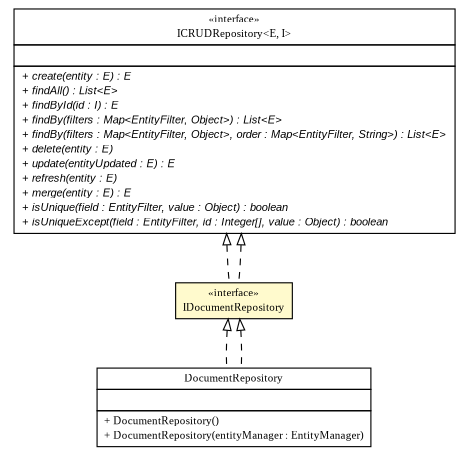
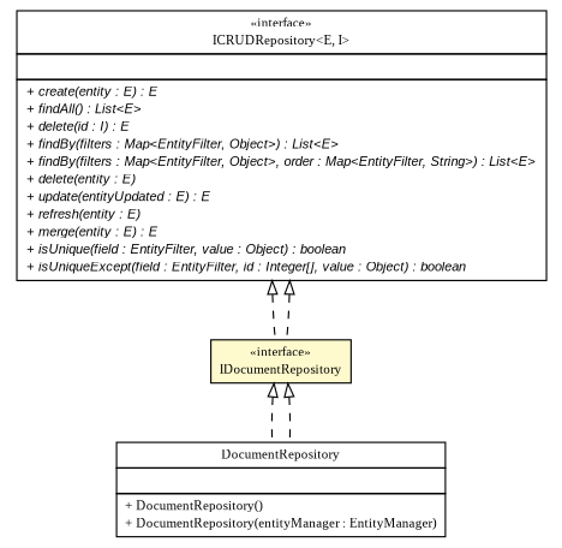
  digraph {
    nodesep=0.25
    ranksep=0.5
    fontname="Liberation Serif"
    node [fontcolor=black fontname="Liberation Serif" fontsize=10.0 shape=plaintext]
    edge [arrowtail=empty dir=back fontname="Liberation Serif" fontsize=10 headport=p labelfontname=arial labelfontsize=10 style=dashed tailport=p]
-   n1 [label=<<table title="gov.sandia.cf.dao.ICRUDRepository" border="0" cellborder="1" cellspacing="0" cellpadding="2" port="p" href="./ICRUDRepository.html"> 		<tr><td><table border="0" cellspacing="0" cellpadding="1"> <tr><td align="center" balign="center"> &#171;interface&#187; </td></tr> <tr><td align="center" balign="center"> ICRUDRepository&lt;E, I&gt; </td></tr> 		</table></td></tr> 		<tr><td><table border="0" cellspacing="0" cellpadding="1"> <tr><td align="left" balign="left">  </td></tr> 		</table></td></tr> 		<tr><td><table border="0" cellspacing="0" cellpadding="1"> <tr><td align="left" balign="left"><font face="arial italic" point-size="10.0"> + create(entity : E) : E </font></td></tr> <tr><td align="left" balign="left"><font face="arial italic" point-size="10.0"> + findAll() : List&lt;E&gt; </font></td></tr> <tr><td align="left" balign="left"><font face="arial italic" point-size="10.0"> + findById(id : I) : E </font></td></tr> <tr><td align="left" balign="left"><font face="arial italic" point-size="10.0"> + findBy(filters : Map&lt;EntityFilter, Object&gt;) : List&lt;E&gt; </font></td></tr> <tr><td align="left" balign="left"><font face="arial italic" point-size="10.0"> + findBy(filters : Map&lt;EntityFilter, Object&gt;, order : Map&lt;EntityFilter, String&gt;) : List&lt;E&gt; </font></td></tr> <tr><td align="left" balign="left"><font face="arial italic" point-size="10.0"> + delete(entity : E) </font></td></tr> <tr><td align="left" balign="left"><font face="arial italic" point-size="10.0"> + update(entityUpdated : E) : E </font></td></tr> <tr><td align="left" balign="left"><font face="arial italic" point-size="10.0"> + refresh(entity : E) </font></td></tr> <tr><td align="left" balign="left"><font face="arial italic" point-size="10.0"> + merge(entity : E) : E </font></td></tr> <tr><td align="left" balign="left"><font face="arial italic" point-size="10.0"> + isUnique(field : EntityFilter, value : Object) : boolean </font></td></tr> <tr><td align="left" balign="left"><font face="arial italic" point-size="10.0"> + isUniqueExcept(field : EntityFilter, id : Integer[], value : Object) : boolean </font></td></tr> 		</table></td></tr> 		</table>>]
+   n1 [label=<<table title="gov.sandia.cf.dao.ICRUDRepository" border="0" cellborder="1" cellspacing="0" cellpadding="2" port="p" href="./ICRUDRepository.html"> 		<tr><td><table border="0" cellspacing="0" cellpadding="1"> <tr><td align="center" balign="center"> &#171;interface&#187; </td></tr> <tr><td align="center" balign="center"> ICRUDRepository&lt;E, I&gt; </td></tr> 		</table></td></tr> 		<tr><td><table border="0" cellspacing="0" cellpadding="1"> <tr><td align="left" balign="left">  </td></tr> 		</table></td></tr> 		<tr><td><table border="0" cellspacing="0" cellpadding="1"> <tr><td align="left" balign="left"><font face="arial italic" point-size="10.0"> + create(entity : E) : E </font></td></tr> <tr><td align="left" balign="left"><font face="arial italic" point-size="10.0"> + findAll() : List&lt;E&gt; </font></td></tr> <tr><td align="left" balign="left"><font face="arial italic" point-size="10.0"> + delete(id : I) : E </font></td></tr> <tr><td align="left" balign="left"><font face="arial italic" point-size="10.0"> + findBy(filters : Map&lt;EntityFilter, Object&gt;) : List&lt;E&gt; </font></td></tr> <tr><td align="left" balign="left"><font face="arial italic" point-size="10.0"> + findBy(filters : Map&lt;EntityFilter, Object&gt;, order : Map&lt;EntityFilter, String&gt;) : List&lt;E&gt; </font></td></tr> <tr><td align="left" balign="left"><font face="arial italic" point-size="10.0"> + delete(entity : E) </font></td></tr> <tr><td align="left" balign="left"><font face="arial italic" point-size="10.0"> + update(entityUpdated : E) : E </font></td></tr> <tr><td align="left" balign="left"><font face="arial italic" point-size="10.0"> + refresh(entity : E) </font></td></tr> <tr><td align="left" balign="left"><font face="arial italic" point-size="10.0"> + merge(entity : E) : E </font></td></tr> <tr><td align="left" balign="left"><font face="arial italic" point-size="10.0"> + isUnique(field : EntityFilter, value : Object) : boolean </font></td></tr> <tr><td align="left" balign="left"><font face="arial italic" point-size="10.0"> + isUniqueExcept(field : EntityFilter, id : Integer[], value : Object) : boolean </font></td></tr> 		</table></td></tr> 		</table>>]
    n2 [label=<<table title="gov.sandia.cf.dao.IDocumentRepository" border="0" cellborder="1" cellspacing="0" cellpadding="2" port="p" bgcolor="lemonChiffon" href="./IDocumentRepository.html"> 		<tr><td><table border="0" cellspacing="0" cellpadding="1"> <tr><td align="center" balign="center"> &#171;interface&#187; </td></tr> <tr><td align="center" balign="center"> IDocumentRepository </td></tr> 		</table></td></tr> 		</table>>]
    n3 [label=<<table title="gov.sandia.cf.dao.impl.DocumentRepository" border="0" cellborder="1" cellspacing="0" cellpadding="2" port="p" href="./impl/DocumentRepository.html"> 		<tr><td><table border="0" cellspacing="0" cellpadding="1"> <tr><td align="center" balign="center"> DocumentRepository </td></tr> 		</table></td></tr> 		<tr><td><table border="0" cellspacing="0" cellpadding="1"> <tr><td align="left" balign="left">  </td></tr> 		</table></td></tr> 		<tr><td><table border="0" cellspacing="0" cellpadding="1"> <tr><td align="left" balign="left"> + DocumentRepository() </td></tr> <tr><td align="left" balign="left"> + DocumentRepository(entityManager : EntityManager) </td></tr> 		</table></td></tr> 		</table>>]
    n1 -> n2
    n1 -> n2
    n2 -> n3
    n2 -> n3
  }
